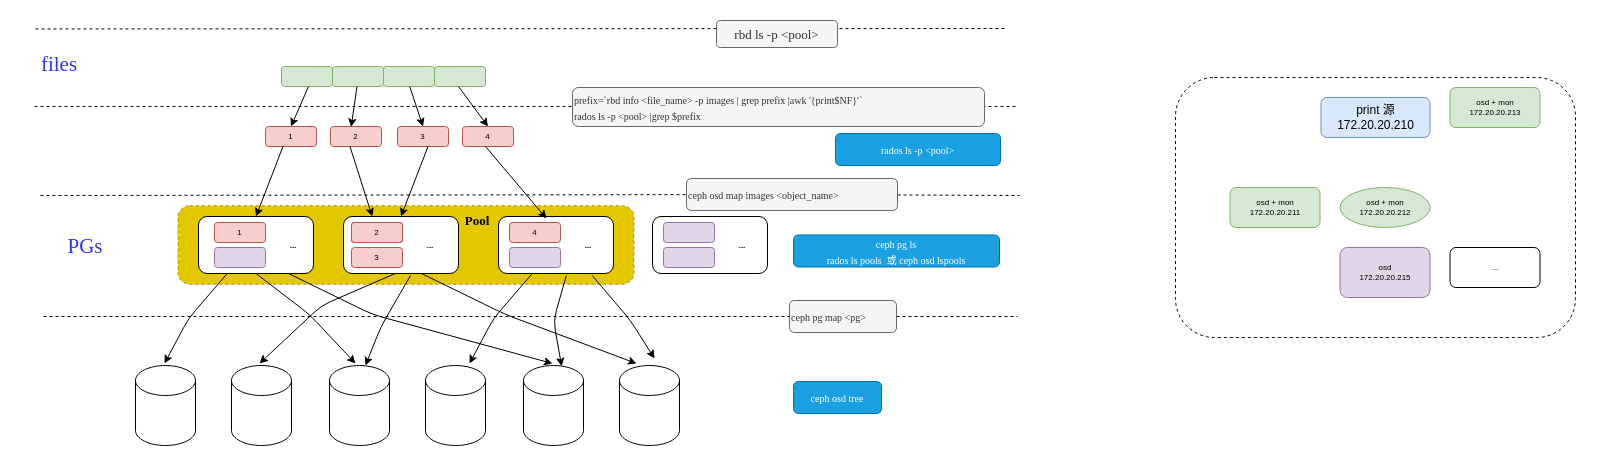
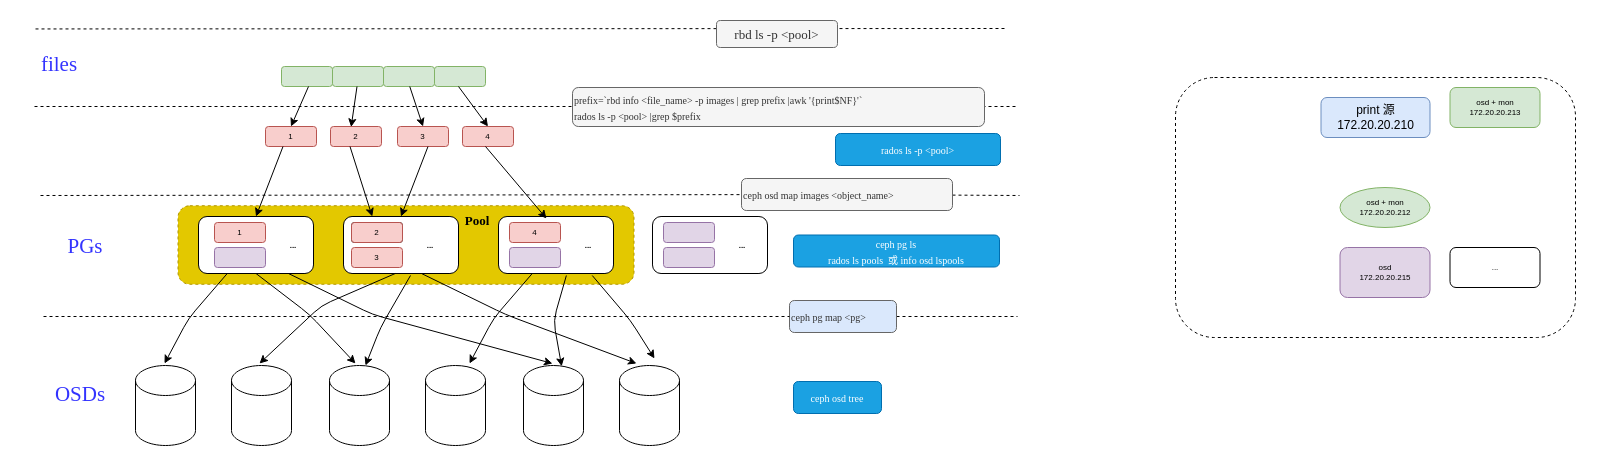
  <mxCell id="0" />
  <mxCell id="1" parent="0" />
  <mxCell id="2" value="" style="rounded=1;whiteSpace=wrap;html=1;glass=0;fontFamily=Comic Sans MS;fontSize=13;align=center;dashed=1;fillColor=#e3c800;strokeColor=#B09500;fontColor=#ffffff;" vertex="1" parent="1"><mxGeometry x="177.5" y="205.25" width="456" height="78.5" as="geometry" /></mxCell>
  <mxCell id="3" value="" style="rounded=1;whiteSpace=wrap;html=1;dashed=1;glass=0;" parent="1" vertex="1"><mxGeometry x="1175" y="77" width="400" height="260" as="geometry" /></mxCell>
  <mxCell id="4" value="print 源&lt;br&gt;172.20.20.210" style="rounded=1;whiteSpace=wrap;html=1;fillColor=#dae8fc;strokeColor=#6c8ebf;" parent="1" vertex="1"><mxGeometry x="1320.5" y="97" width="109" height="40" as="geometry" /></mxCell>
- <mxCell id="5" value="&lt;font style=&quot;font-size: 8px;&quot;&gt;osd + mon&lt;br style=&quot;font-size: 8px;&quot;&gt;172.20.20.211&lt;/font&gt;" style="rounded=1;whiteSpace=wrap;html=1;fontSize=8;fillColor=#d5e8d4;strokeColor=#82b366;" parent="1" vertex="1"><mxGeometry x="1229.5" y="187" width="90" height="40" as="geometry" /></mxCell>
  <mxCell id="6" value="&lt;font style=&quot;font-size: 8px&quot;&gt;osd + mon&lt;br style=&quot;font-size: 8px&quot;&gt;172.20.20.212&lt;/font&gt;" style="ellipse;whiteSpace=wrap;html=1;fontSize=8;fillColor=#d5e8d4;strokeColor=#82b366;" parent="1" vertex="1"><mxGeometry x="1339.5" y="187" width="90" height="40" as="geometry" /></mxCell>
  <mxCell id="7" value="&lt;font style=&quot;font-size: 8px&quot;&gt;osd + mon&lt;br style=&quot;font-size: 8px&quot;&gt;172.20.20.213&lt;/font&gt;" style="rounded=1;whiteSpace=wrap;html=1;fontSize=8;fillColor=#d5e8d4;strokeColor=#82b366;" parent="1" vertex="1"><mxGeometry x="1449.5" y="87" width="90" height="40" as="geometry" /></mxCell>
  <mxCell id="8" value="&lt;font style=&quot;font-size: 8px&quot;&gt;osd&lt;br style=&quot;font-size: 8px&quot;&gt;172.20.20.215&lt;/font&gt;" style="rounded=1;whiteSpace=wrap;html=1;fontSize=8;fillColor=#e1d5e7;strokeColor=#9673a6;" parent="1" vertex="1"><mxGeometry x="1339.5" y="247" width="90" height="50" as="geometry" /></mxCell>
  <mxCell id="9" value="..." style="rounded=1;whiteSpace=wrap;html=1;fontSize=8;" parent="1" vertex="1"><mxGeometry x="1449.5" y="247" width="90" height="40" as="geometry" /></mxCell>
  <mxCell id="10" value="1" style="rounded=1;whiteSpace=wrap;html=1;glass=0;fontSize=8;fillColor=#f8cecc;strokeColor=#b85450;" parent="1" vertex="1"><mxGeometry x="265" y="126" width="51" height="20" as="geometry" /></mxCell>
  <mxCell id="11" value="2" style="rounded=1;whiteSpace=wrap;html=1;glass=0;fontSize=8;fillColor=#f8cecc;strokeColor=#b85450;" parent="1" vertex="1"><mxGeometry x="330" y="126" width="51" height="20" as="geometry" /></mxCell>
  <mxCell id="12" value="3" style="rounded=1;whiteSpace=wrap;html=1;glass=0;fontSize=8;fillColor=#f8cecc;strokeColor=#b85450;" parent="1" vertex="1"><mxGeometry x="397" y="126" width="51" height="20" as="geometry" /></mxCell>
  <mxCell id="13" value="4" style="rounded=1;whiteSpace=wrap;html=1;glass=0;fontSize=8;fillColor=#f8cecc;strokeColor=#b85450;" parent="1" vertex="1"><mxGeometry x="462" y="126" width="51" height="20" as="geometry" /></mxCell>
  <mxCell id="14" value="" style="rounded=1;whiteSpace=wrap;html=1;glass=0;fontSize=8;fillColor=#d5e8d4;strokeColor=#82b366;" parent="1" vertex="1"><mxGeometry x="281" y="66" width="51" height="20" as="geometry" /></mxCell>
  <mxCell id="15" value="" style="rounded=1;whiteSpace=wrap;html=1;glass=0;fontSize=8;fillColor=#d5e8d4;strokeColor=#82b366;" parent="1" vertex="1"><mxGeometry x="332" y="66" width="51" height="20" as="geometry" /></mxCell>
  <mxCell id="16" value="" style="rounded=1;whiteSpace=wrap;html=1;glass=0;fontSize=8;fillColor=#d5e8d4;strokeColor=#82b366;" parent="1" vertex="1"><mxGeometry x="383" y="66" width="51" height="20" as="geometry" /></mxCell>
  <mxCell id="17" value="" style="rounded=1;whiteSpace=wrap;html=1;glass=0;fontSize=8;fillColor=#d5e8d4;strokeColor=#82b366;" parent="1" vertex="1"><mxGeometry x="434" y="66" width="51" height="20" as="geometry" /></mxCell>
  <mxCell id="18" value="" style="rounded=1;whiteSpace=wrap;html=1;glass=0;fontSize=8;" parent="1" vertex="1"><mxGeometry x="198" y="216" width="115" height="57" as="geometry" /></mxCell>
  <mxCell id="19" value="" style="rounded=1;whiteSpace=wrap;html=1;glass=0;fontSize=8;" parent="1" vertex="1"><mxGeometry x="343" y="216" width="115" height="57" as="geometry" /></mxCell>
  <mxCell id="20" value="" style="rounded=1;whiteSpace=wrap;html=1;glass=0;fontSize=8;" parent="1" vertex="1"><mxGeometry x="498" y="216" width="115" height="57" as="geometry" /></mxCell>
  <mxCell id="21" value="1" style="rounded=1;whiteSpace=wrap;html=1;glass=0;fontSize=8;fillColor=#f8cecc;strokeColor=#b85450;" parent="1" vertex="1"><mxGeometry x="214" y="222" width="51" height="20" as="geometry" /></mxCell>
  <mxCell id="22" value="" style="rounded=1;whiteSpace=wrap;html=1;glass=0;fontSize=8;fillColor=#e1d5e7;strokeColor=#9673a6;" parent="1" vertex="1"><mxGeometry x="214" y="247" width="51" height="20" as="geometry" /></mxCell>
  <mxCell id="23" value="..." style="text;html=1;strokeColor=none;fillColor=none;align=center;verticalAlign=middle;whiteSpace=wrap;rounded=0;glass=0;fontSize=8;fontStyle=1" parent="1" vertex="1"><mxGeometry x="273" y="234.5" width="40" height="20" as="geometry" /></mxCell>
  <mxCell id="24" value="" style="rounded=1;whiteSpace=wrap;html=1;glass=0;fontSize=8;" parent="1" vertex="1"><mxGeometry x="351" y="222" width="51" height="20" as="geometry" /></mxCell>
  <mxCell id="25" value="3" style="rounded=1;whiteSpace=wrap;html=1;glass=0;fontSize=8;fillColor=#f8cecc;strokeColor=#b85450;" parent="1" vertex="1"><mxGeometry x="351" y="247" width="51" height="20" as="geometry" /></mxCell>
  <mxCell id="26" value="..." style="text;html=1;strokeColor=none;fillColor=none;align=center;verticalAlign=middle;whiteSpace=wrap;rounded=0;glass=0;fontSize=8;fontStyle=1" parent="1" vertex="1"><mxGeometry x="410" y="234.5" width="40" height="20" as="geometry" /></mxCell>
  <mxCell id="27" value="4" style="rounded=1;whiteSpace=wrap;html=1;glass=0;fontSize=8;fillColor=#f8cecc;strokeColor=#b85450;" parent="1" vertex="1"><mxGeometry x="509" y="222" width="51" height="20" as="geometry" /></mxCell>
  <mxCell id="28" value="" style="rounded=1;whiteSpace=wrap;html=1;glass=0;fontSize=8;fillColor=#e1d5e7;strokeColor=#9673a6;" parent="1" vertex="1"><mxGeometry x="509" y="247" width="51" height="20" as="geometry" /></mxCell>
  <mxCell id="29" value="..." style="text;html=1;strokeColor=none;fillColor=none;align=center;verticalAlign=middle;whiteSpace=wrap;rounded=0;glass=0;fontSize=8;fontStyle=1" parent="1" vertex="1"><mxGeometry x="568" y="234.5" width="40" height="20" as="geometry" /></mxCell>
  <mxCell id="30" value="" style="endArrow=classic;html=1;fontSize=8;entryX=0.5;entryY=0;entryDx=0;entryDy=0;" parent="1" target="10" edge="1"><mxGeometry width="50" height="50" relative="1" as="geometry"><mxPoint x="308" y="86" as="sourcePoint" /><mxPoint x="286" y="126" as="targetPoint" /></mxGeometry></mxCell>
  <mxCell id="31" value="" style="endArrow=classic;html=1;fontSize=8;entryX=0.405;entryY=0.025;entryDx=0;entryDy=0;entryPerimeter=0;" parent="1" target="11" edge="1"><mxGeometry width="50" height="50" relative="1" as="geometry"><mxPoint x="356.5" y="86" as="sourcePoint" /><mxPoint x="339" y="126" as="targetPoint" /></mxGeometry></mxCell>
  <mxCell id="32" value="" style="endArrow=classic;html=1;fontSize=8;entryX=0.5;entryY=0;entryDx=0;entryDy=0;" parent="1" target="12" edge="1"><mxGeometry width="50" height="50" relative="1" as="geometry"><mxPoint x="409.25" y="86" as="sourcePoint" /><mxPoint x="391.75" y="126" as="targetPoint" /></mxGeometry></mxCell>
  <mxCell id="33" value="" style="endArrow=classic;html=1;fontSize=8;entryX=0.5;entryY=0;entryDx=0;entryDy=0;" parent="1" target="13" edge="1"><mxGeometry width="50" height="50" relative="1" as="geometry"><mxPoint x="458" y="86" as="sourcePoint" /><mxPoint x="440.5" y="126" as="targetPoint" /></mxGeometry></mxCell>
  <mxCell id="34" value="" style="endArrow=classic;html=1;fontSize=8;entryX=0.5;entryY=0;entryDx=0;entryDy=0;" parent="1" target="18" edge="1"><mxGeometry width="50" height="50" relative="1" as="geometry"><mxPoint x="282.5" y="146" as="sourcePoint" /><mxPoint x="265" y="186" as="targetPoint" /></mxGeometry></mxCell>
  <mxCell id="35" value="" style="endArrow=classic;html=1;fontSize=8;entryX=0.25;entryY=0;entryDx=0;entryDy=0;" parent="1" target="19" edge="1"><mxGeometry width="50" height="50" relative="1" as="geometry"><mxPoint x="349.5" y="146" as="sourcePoint" /><mxPoint x="332" y="186" as="targetPoint" /></mxGeometry></mxCell>
  <mxCell id="36" value="" style="endArrow=classic;html=1;fontSize=8;entryX=0.5;entryY=0;entryDx=0;entryDy=0;" parent="1" edge="1" target="19"><mxGeometry width="50" height="50" relative="1" as="geometry"><mxPoint x="427.5" y="146" as="sourcePoint" /><mxPoint x="410" y="186" as="targetPoint" /></mxGeometry></mxCell>
  <mxCell id="37" value="" style="endArrow=classic;html=1;fontSize=8;entryX=0.417;entryY=0.035;entryDx=0;entryDy=0;entryPerimeter=0;" parent="1" edge="1" target="20"><mxGeometry width="50" height="50" relative="1" as="geometry"><mxPoint x="485" y="146" as="sourcePoint" /><mxPoint x="555" y="186" as="targetPoint" /></mxGeometry></mxCell>
  <mxCell id="38" value="2" style="rounded=1;whiteSpace=wrap;html=1;glass=0;fontSize=8;fillColor=#f8cecc;strokeColor=#b85450;" parent="1" vertex="1"><mxGeometry x="351" y="222" width="51" height="20" as="geometry" /></mxCell>
  <mxCell id="39" value="" style="shape=cylinder3;whiteSpace=wrap;html=1;boundedLbl=1;backgroundOutline=1;size=15;rounded=1;glass=0;fontSize=8;" parent="1" vertex="1"><mxGeometry x="135" y="365" width="60" height="80" as="geometry" /></mxCell>
  <mxCell id="40" value="" style="shape=cylinder3;whiteSpace=wrap;html=1;boundedLbl=1;backgroundOutline=1;size=15;rounded=1;glass=0;fontSize=8;" parent="1" vertex="1"><mxGeometry x="231" y="365" width="60" height="80" as="geometry" /></mxCell>
  <mxCell id="41" value="" style="shape=cylinder3;whiteSpace=wrap;html=1;boundedLbl=1;backgroundOutline=1;size=15;rounded=1;glass=0;fontSize=8;" parent="1" vertex="1"><mxGeometry x="329" y="365" width="60" height="80" as="geometry" /></mxCell>
  <mxCell id="42" value="" style="shape=cylinder3;whiteSpace=wrap;html=1;boundedLbl=1;backgroundOutline=1;size=15;rounded=1;glass=0;fontSize=8;" parent="1" vertex="1"><mxGeometry x="425" y="365" width="60" height="80" as="geometry" /></mxCell>
  <mxCell id="43" value="" style="shape=cylinder3;whiteSpace=wrap;html=1;boundedLbl=1;backgroundOutline=1;size=15;rounded=1;glass=0;fontSize=8;" parent="1" vertex="1"><mxGeometry x="523" y="365" width="60" height="80" as="geometry" /></mxCell>
  <mxCell id="44" value="" style="shape=cylinder3;whiteSpace=wrap;html=1;boundedLbl=1;backgroundOutline=1;size=15;rounded=1;glass=0;fontSize=8;" parent="1" vertex="1"><mxGeometry x="619" y="365" width="60" height="80" as="geometry" /></mxCell>
  <mxCell id="45" value="" style="endArrow=classic;html=1;fontSize=8;exitX=0.25;exitY=1;exitDx=0;exitDy=0;" parent="1" source="18" edge="1"><mxGeometry width="50" height="50" relative="1" as="geometry"><mxPoint x="246" y="288" as="sourcePoint" /><mxPoint x="164" y="363" as="targetPoint" /><Array as="points"><mxPoint x="188" y="318" /></Array></mxGeometry></mxCell>
  <mxCell id="46" value="" style="endArrow=classic;html=1;fontSize=8;exitX=0.5;exitY=1;exitDx=0;exitDy=0;" parent="1" source="18" edge="1"><mxGeometry width="50" height="50" relative="1" as="geometry"><mxPoint x="236.75" y="283" as="sourcePoint" /><mxPoint x="355" y="363" as="targetPoint" /><Array as="points"><mxPoint x="309" y="314" /></Array></mxGeometry></mxCell>
  <mxCell id="47" value="" style="endArrow=classic;html=1;fontSize=8;exitX=0.5;exitY=1;exitDx=0;exitDy=0;" parent="1" edge="1"><mxGeometry width="50" height="50" relative="1" as="geometry"><mxPoint x="288" y="273" as="sourcePoint" /><mxPoint x="552" y="363" as="targetPoint" /><Array as="points"><mxPoint x="372" y="314" /></Array></mxGeometry></mxCell>
  <mxCell id="48" value="" style="endArrow=classic;html=1;fontSize=8;exitX=0.25;exitY=1;exitDx=0;exitDy=0;" parent="1" edge="1"><mxGeometry width="50" height="50" relative="1" as="geometry"><mxPoint x="394.75" y="273" as="sourcePoint" /><mxPoint x="259" y="363" as="targetPoint" /><Array as="points"><mxPoint x="321" y="305" /></Array></mxGeometry></mxCell>
  <mxCell id="49" value="" style="endArrow=classic;html=1;fontSize=8;exitX=0.25;exitY=1;exitDx=0;exitDy=0;entryX=0.6;entryY=0;entryDx=0;entryDy=0;entryPerimeter=0;" parent="1" target="41" edge="1"><mxGeometry width="50" height="50" relative="1" as="geometry"><mxPoint x="410" y="275" as="sourcePoint" /><mxPoint x="347.25" y="365" as="targetPoint" /><Array as="points"><mxPoint x="380" y="327" /></Array></mxGeometry></mxCell>
  <mxCell id="50" value="" style="endArrow=classic;html=1;fontSize=8;exitX=0.5;exitY=1;exitDx=0;exitDy=0;" parent="1" edge="1"><mxGeometry width="50" height="50" relative="1" as="geometry"><mxPoint x="421" y="273" as="sourcePoint" /><mxPoint x="636" y="363" as="targetPoint" /><Array as="points"><mxPoint x="505" y="314" /></Array></mxGeometry></mxCell>
  <mxCell id="51" value="" style="endArrow=classic;html=1;fontSize=8;exitX=0.25;exitY=1;exitDx=0;exitDy=0;" parent="1" edge="1"><mxGeometry width="50" height="50" relative="1" as="geometry"><mxPoint x="531.75" y="273" as="sourcePoint" /><mxPoint x="469" y="363" as="targetPoint" /><Array as="points"><mxPoint x="493" y="318" /></Array></mxGeometry></mxCell>
  <mxCell id="52" value="" style="endArrow=classic;html=1;fontSize=8;exitX=0.25;exitY=1;exitDx=0;exitDy=0;entryX=0.636;entryY=0.01;entryDx=0;entryDy=0;entryPerimeter=0;" parent="1" target="43" edge="1"><mxGeometry width="50" height="50" relative="1" as="geometry"><mxPoint x="565.87" y="275" as="sourcePoint" /><mxPoint x="503.12" y="365" as="targetPoint" /><Array as="points"><mxPoint x="553" y="320" /></Array></mxGeometry></mxCell>
  <mxCell id="53" value="" style="endArrow=classic;html=1;fontSize=8;exitX=0.25;exitY=1;exitDx=0;exitDy=0;" parent="1" edge="1"><mxGeometry width="50" height="50" relative="1" as="geometry"><mxPoint x="591.75" y="275" as="sourcePoint" /><mxPoint x="654" y="358" as="targetPoint" /><Array as="points"><mxPoint x="630" y="320" /></Array></mxGeometry></mxCell>
  <mxCell id="54" value="" style="endArrow=none;dashed=1;html=1;fontSize=8;" parent="1" edge="1" source="62"><mxGeometry width="50" height="50" relative="1" as="geometry"><mxPoint x="43" y="316" as="sourcePoint" /><mxPoint x="1017" y="316" as="targetPoint" /></mxGeometry></mxCell>
  <mxCell id="55" value="&lt;font style=&quot;font-size: 21px&quot;&gt;PGs&lt;/font&gt;" style="text;html=1;strokeColor=none;fillColor=none;align=center;verticalAlign=middle;whiteSpace=wrap;rounded=0;glass=0;fontSize=13;fontFamily=Comic Sans MS;fontColor=#3333FF;" parent="1" vertex="1"><mxGeometry x="46" y="229" width="78" height="34" as="geometry" /></mxCell>
+ <mxCell id="56" value="&lt;font style=&quot;font-size: 21px&quot;&gt;OSDs&lt;/font&gt;" style="text;html=1;strokeColor=none;fillColor=none;align=center;verticalAlign=middle;whiteSpace=wrap;rounded=0;glass=0;fontSize=13;fontFamily=Comic Sans MS;fontColor=#3333FF;" parent="1" vertex="1"><mxGeometry x="41" y="377" width="78" height="34" as="geometry" /></mxCell>
  <mxCell id="57" value="&lt;font style=&quot;font-size: 21px&quot;&gt;files&lt;/font&gt;" style="text;html=1;strokeColor=none;fillColor=none;align=center;verticalAlign=middle;whiteSpace=wrap;rounded=0;glass=0;fontSize=13;fontFamily=Comic Sans MS;fontColor=#3333FF;" parent="1" vertex="1"><mxGeometry x="20" y="47" width="78" height="34" as="geometry" /></mxCell>
  <mxCell id="58" value="" style="endArrow=none;dashed=1;html=1;fontSize=8;" parent="1" edge="1"><mxGeometry width="50" height="50" relative="1" as="geometry"><mxPoint x="34" y="106" as="sourcePoint" /><mxPoint x="1017" y="106" as="targetPoint" /></mxGeometry></mxCell>
  <mxCell id="59" value="" style="endArrow=none;dashed=1;html=1;fontSize=8;" parent="1" edge="1" source="64"><mxGeometry width="50" height="50" relative="1" as="geometry"><mxPoint x="40" y="195" as="sourcePoint" /><mxPoint x="1019" y="195" as="targetPoint" /></mxGeometry></mxCell>
  <mxCell id="60" value="" style="endArrow=none;dashed=1;html=1;fontSize=8;" parent="1" edge="1"><mxGeometry width="50" height="50" relative="1" as="geometry"><mxPoint x="35" y="28.45" as="sourcePoint" /><mxPoint x="1006" y="28" as="targetPoint" /></mxGeometry></mxCell>
  <mxCell id="61" value="rbd ls -p &amp;lt;pool&amp;gt;" style="rounded=1;whiteSpace=wrap;html=1;glass=0;strokeColor=#666666;fontFamily=Comic Sans MS;fontSize=13;fontColor=#333333;fillColor=#f5f5f5;" parent="1" vertex="1"><mxGeometry x="716" y="20" width="121" height="27" as="geometry" /></mxCell>
- <mxCell id="62" value="&lt;span style=&quot;font-size: 10px&quot;&gt;ceph pg map &amp;lt;pg&amp;gt;&lt;/span&gt;" style="rounded=1;whiteSpace=wrap;html=1;glass=0;strokeColor=#666666;fontFamily=Comic Sans MS;fontSize=13;align=left;fontColor=#333333;fillColor=#f5f5f5;" vertex="1" parent="1"><mxGeometry x="789" y="300" width="107" height="32" as="geometry" /></mxCell>
+ <mxCell id="62" value="&lt;span style=&quot;font-size: 10px&quot;&gt;ceph pg map &amp;lt;pg&amp;gt;&lt;/span&gt;" style="rounded=1;whiteSpace=wrap;html=1;glass=0;strokeColor=#666666;fontFamily=Comic Sans MS;fontSize=13;align=left;fontColor=#333333;fillColor=#dae8fc;" vertex="1" parent="1"><mxGeometry x="789" y="300" width="107" height="32" as="geometry" /></mxCell>
  <mxCell id="63" value="" style="endArrow=none;dashed=1;html=1;fontSize=8;" edge="1" parent="1" target="62"><mxGeometry width="50" height="50" relative="1" as="geometry"><mxPoint x="43" y="316" as="sourcePoint" /><mxPoint x="1017" y="316" as="targetPoint" /></mxGeometry></mxCell>
- <mxCell id="64" value="&lt;span style=&quot;font-size: 10px&quot;&gt;ceph osd map images &amp;lt;object_name&amp;gt;&lt;/span&gt;" style="rounded=1;whiteSpace=wrap;html=1;glass=0;strokeColor=#666666;fontFamily=Comic Sans MS;fontSize=13;align=left;fontColor=#333333;fillColor=#f5f5f5;" parent="1" vertex="1"><mxGeometry x="686" y="178" width="211" height="32" as="geometry" /></mxCell>
+ <mxCell id="64" value="&lt;span style=&quot;font-size: 10px&quot;&gt;ceph osd map images &amp;lt;object_name&amp;gt;&lt;/span&gt;" style="rounded=1;whiteSpace=wrap;html=1;glass=0;strokeColor=#666666;fontFamily=Comic Sans MS;fontSize=13;align=left;fontColor=#333333;fillColor=#f5f5f5;" parent="1" vertex="1"><mxGeometry x="741" y="178" width="211" height="32" as="geometry" /></mxCell>
  <mxCell id="65" value="" style="endArrow=none;dashed=1;html=1;fontSize=8;" edge="1" parent="1" target="64"><mxGeometry width="50" height="50" relative="1" as="geometry"><mxPoint x="40" y="195" as="sourcePoint" /><mxPoint x="1019" y="195" as="targetPoint" /></mxGeometry></mxCell>
  <mxCell id="66" value="&lt;font style=&quot;font-size: 10px&quot;&gt;prefix=`rbd info &amp;lt;file_name&amp;gt; -p images | grep prefix |awk '{print$NF}'`&lt;br style=&quot;font-size: 10px&quot;&gt;rados ls -p &amp;lt;pool&amp;gt; |grep $prefix&lt;/font&gt;" style="rounded=1;whiteSpace=wrap;html=1;glass=0;strokeColor=#666666;fontFamily=Comic Sans MS;fontSize=13;align=left;fontColor=#333333;fillColor=#f5f5f5;" vertex="1" parent="1"><mxGeometry x="572" y="87" width="412" height="39" as="geometry" /></mxCell>
  <mxCell id="67" value="&lt;span style=&quot;font-size: 10px&quot;&gt;ceph osd tree&lt;/span&gt;" style="rounded=1;whiteSpace=wrap;html=1;glass=0;strokeColor=#006EAF;fontFamily=Comic Sans MS;fontSize=13;align=center;fontColor=#ffffff;fillColor=#1ba1e2;" vertex="1" parent="1"><mxGeometry x="793" y="381" width="88" height="32" as="geometry" /></mxCell>
- <mxCell id="68" value="&lt;span style=&quot;font-size: 10px&quot;&gt;ceph pg ls&lt;/span&gt;&lt;br&gt;&lt;span style=&quot;font-size: 10px&quot;&gt;rados ls pools&amp;nbsp; 或 ceph osd lspools&lt;/span&gt;" style="rounded=1;whiteSpace=wrap;html=1;glass=0;strokeColor=#006EAF;fontFamily=Comic Sans MS;fontSize=13;align=center;fontColor=#ffffff;fillColor=#1ba1e2;" vertex="1" parent="1"><mxGeometry x="793" y="234.5" width="206" height="32" as="geometry" /></mxCell>
+ <mxCell id="68" value="&lt;span style=&quot;font-size: 10px&quot;&gt;ceph pg ls&lt;/span&gt;&lt;br&gt;&lt;span style=&quot;font-size: 10px&quot;&gt;rados ls pools&amp;nbsp; 或 info osd lspools&lt;/span&gt;" style="rounded=1;whiteSpace=wrap;html=1;glass=0;strokeColor=#006EAF;fontFamily=Comic Sans MS;fontSize=13;align=center;fontColor=#ffffff;fillColor=#1ba1e2;" vertex="1" parent="1"><mxGeometry x="793" y="234.5" width="206" height="32" as="geometry" /></mxCell>
  <mxCell id="69" value="&lt;span style=&quot;font-size: 10px&quot;&gt;rados ls -p &amp;lt;pool&amp;gt;&lt;/span&gt;" style="rounded=1;whiteSpace=wrap;html=1;glass=0;strokeColor=#006EAF;fontFamily=Comic Sans MS;fontSize=13;align=center;fontColor=#ffffff;fillColor=#1ba1e2;" vertex="1" parent="1"><mxGeometry x="835" y="133" width="165" height="32" as="geometry" /></mxCell>
  <mxCell id="70" value="" style="rounded=1;whiteSpace=wrap;html=1;glass=0;fontSize=8;" vertex="1" parent="1"><mxGeometry x="652" y="216" width="115" height="57" as="geometry" /></mxCell>
  <mxCell id="71" value="" style="rounded=1;whiteSpace=wrap;html=1;glass=0;fontSize=8;fillColor=#e1d5e7;strokeColor=#9673a6;" vertex="1" parent="1"><mxGeometry x="663" y="247" width="51" height="20" as="geometry" /></mxCell>
  <mxCell id="72" value="..." style="text;html=1;strokeColor=none;fillColor=none;align=center;verticalAlign=middle;whiteSpace=wrap;rounded=0;glass=0;fontSize=8;fontStyle=1" vertex="1" parent="1"><mxGeometry x="722" y="234.5" width="40" height="20" as="geometry" /></mxCell>
  <mxCell id="73" value="" style="rounded=1;whiteSpace=wrap;html=1;glass=0;fontSize=8;fillColor=#e1d5e7;strokeColor=#9673a6;" vertex="1" parent="1"><mxGeometry x="663" y="222" width="51" height="20" as="geometry" /></mxCell>
  <mxCell id="74" value="Pool" style="text;html=1;strokeColor=none;fillColor=none;align=center;verticalAlign=middle;whiteSpace=wrap;rounded=0;glass=0;dashed=1;fontFamily=Comic Sans MS;fontSize=13;fontStyle=1" vertex="1" parent="1"><mxGeometry x="457" y="210" width="40" height="20" as="geometry" /></mxCell>
